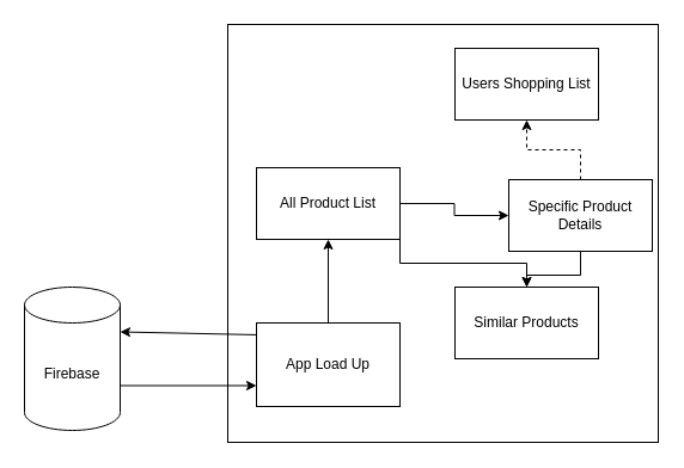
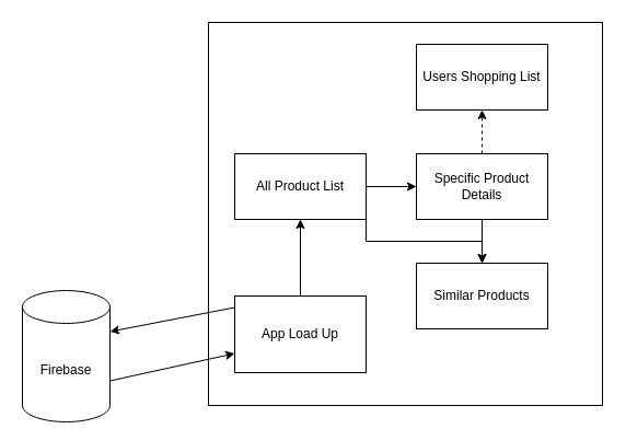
  <mxCell id="0" />
  <mxCell id="1" parent="0" />
  <mxCell id="2" value="" style="rounded=0;whiteSpace=wrap;html=1;" vertex="1" parent="1"><mxGeometry x="190" y="20" width="360" height="350" as="geometry" /></mxCell>
- <mxCell id="3" value="Firebase" style="shape=cylinder3;whiteSpace=wrap;html=1;boundedLbl=1;backgroundOutline=1;size=15;" vertex="1" parent="1"><mxGeometry x="20" y="240" width="80" height="120" as="geometry" /></mxCell>
+ <mxCell id="3" value="Firebase" style="shape=cylinder3;whiteSpace=wrap;html=1;boundedLbl=1;backgroundOutline=1;size=15;" vertex="1" parent="1"><mxGeometry x="20" y="265" width="80" height="120" as="geometry" /></mxCell>
  <mxCell id="4" value="" style="endArrow=classic;html=1;rounded=0;exitX=0.021;exitY=0.143;exitDx=0;exitDy=0;entryX=1;entryY=0;entryDx=0;entryDy=37.5;entryPerimeter=0;exitPerimeter=0;" edge="1" parent="1" source="7" target="3"><mxGeometry width="50" height="50" relative="1" as="geometry"><mxPoint x="250" y="180" as="sourcePoint" /><mxPoint x="300" y="130" as="targetPoint" /></mxGeometry></mxCell>
  <mxCell id="5" value="" style="endArrow=classic;html=1;rounded=0;exitX=1;exitY=0;exitDx=0;exitDy=82.5;exitPerimeter=0;entryX=0;entryY=0.75;entryDx=0;entryDy=0;" edge="1" parent="1" source="3" target="7"><mxGeometry width="50" height="50" relative="1" as="geometry"><mxPoint x="250" y="180" as="sourcePoint" /><mxPoint x="300" y="130" as="targetPoint" /></mxGeometry></mxCell>
  <mxCell id="6" style="edgeStyle=orthogonalEdgeStyle;rounded=0;orthogonalLoop=1;jettySize=auto;html=1;exitX=0.5;exitY=0;exitDx=0;exitDy=0;entryX=0.5;entryY=1;entryDx=0;entryDy=0;" edge="1" parent="1" source="7" target="10"><mxGeometry relative="1" as="geometry" /></mxCell>
  <mxCell id="7" value="App Load Up" style="rounded=0;whiteSpace=wrap;html=1;" vertex="1" parent="1"><mxGeometry x="214" y="270" width="120" height="70" as="geometry" /></mxCell>
  <mxCell id="8" style="edgeStyle=orthogonalEdgeStyle;rounded=0;orthogonalLoop=1;jettySize=auto;html=1;exitX=1;exitY=0.5;exitDx=0;exitDy=0;entryX=0;entryY=0.5;entryDx=0;entryDy=0;" edge="1" parent="1" source="10" target="13"><mxGeometry relative="1" as="geometry" /></mxCell>
  <mxCell id="9" style="edgeStyle=orthogonalEdgeStyle;rounded=0;orthogonalLoop=1;jettySize=auto;html=1;exitX=1;exitY=1;exitDx=0;exitDy=0;entryX=0.5;entryY=0;entryDx=0;entryDy=0;" edge="1" parent="1" source="10" target="14"><mxGeometry relative="1" as="geometry" /></mxCell>
  <mxCell id="10" value="All Product List" style="rounded=0;whiteSpace=wrap;html=1;" vertex="1" parent="1"><mxGeometry x="214" y="140" width="120" height="60" as="geometry" /></mxCell>
  <mxCell id="11" style="edgeStyle=orthogonalEdgeStyle;rounded=0;orthogonalLoop=1;jettySize=auto;html=1;exitX=0.5;exitY=1;exitDx=0;exitDy=0;entryX=0.5;entryY=0;entryDx=0;entryDy=0;" edge="1" parent="1" source="13" target="14"><mxGeometry relative="1" as="geometry" /></mxCell>
  <mxCell id="12" style="edgeStyle=orthogonalEdgeStyle;rounded=0;orthogonalLoop=1;jettySize=auto;html=1;exitX=0.5;exitY=0;exitDx=0;exitDy=0;entryX=0.5;entryY=1;entryDx=0;entryDy=0;dashed=1;" edge="1" parent="1" source="13" target="15"><mxGeometry relative="1" as="geometry" /></mxCell>
- <mxCell id="13" value="Specific Product Details" style="rounded=0;whiteSpace=wrap;html=1;" vertex="1" parent="1"><mxGeometry x="425" y="150" width="120" height="60" as="geometry" /></mxCell>
+ <mxCell id="13" value="Specific Product Details" style="rounded=0;whiteSpace=wrap;html=1;" vertex="1" parent="1"><mxGeometry x="380" y="140" width="120" height="60" as="geometry" /></mxCell>
  <mxCell id="14" value="Similar Products" style="rounded=0;whiteSpace=wrap;html=1;" vertex="1" parent="1"><mxGeometry x="380" y="240" width="120" height="60" as="geometry" /></mxCell>
  <mxCell id="15" value="Users Shopping List" style="rounded=0;whiteSpace=wrap;html=1;" vertex="1" parent="1"><mxGeometry x="380" y="40" width="120" height="60" as="geometry" /></mxCell>
